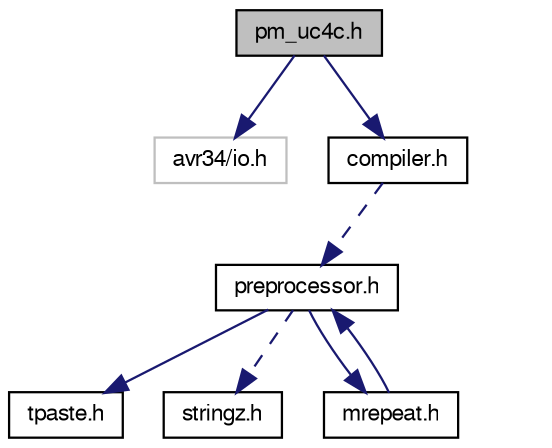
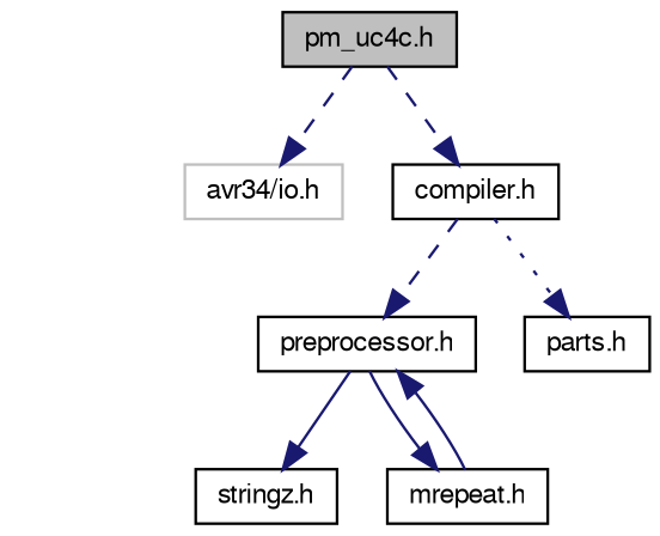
  digraph {
    node [color=black fillcolor=white fontname=FreeSans fontsize=10 shape=record style=filled]
    edge [color=midnightblue fontname=FreeSans fontsize=10 labelfontname=FreeSans labelfontsize=10 style=solid]
    n1 [fillcolor=grey75 fontcolor=black height=0.2 label="pm_uc4c.h" width=0.4]
    n2 [color=grey75 height=0.2 label="avr34/io.h" width=0.4]
    n3 [height=0.2 label="compiler.h" width=0.4]
    n4 [height=0.2 label="preprocessor.h" width=0.4]
-   n6 [height=0.2 label="tpaste.h" width=0.4]
+   n5 [height=0.2 label="parts.h" width=0.4]
    n7 [height=0.2 label="stringz.h" width=0.4]
    n8 [height=0.2 label="mrepeat.h" width=0.4]
-   n1 -> n2
-   n1 -> n3
+   n1 -> n2 [style=dashed]
+   n1 -> n3 [style=dashed]
    n3 -> n4 [style=dashed]
-   n4 -> n6
-   n4 -> n7 [style=dashed]
+   n3 -> n5 [style=dotted]
+   n4 -> n7
    n4 -> n8
    n8 -> n4
  }
